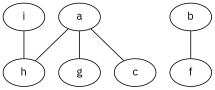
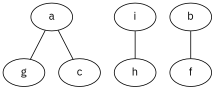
  graph {
    fontname="IBM Plex Sans"
    node [fontname="IBM Plex Sans"]
    edge [fontname="IBM Plex Sans"]
    a
    h
    g
    c
    i
    b
    f
-   a -- h
    a -- g
    a -- c
    i -- h
    b -- f
  }
